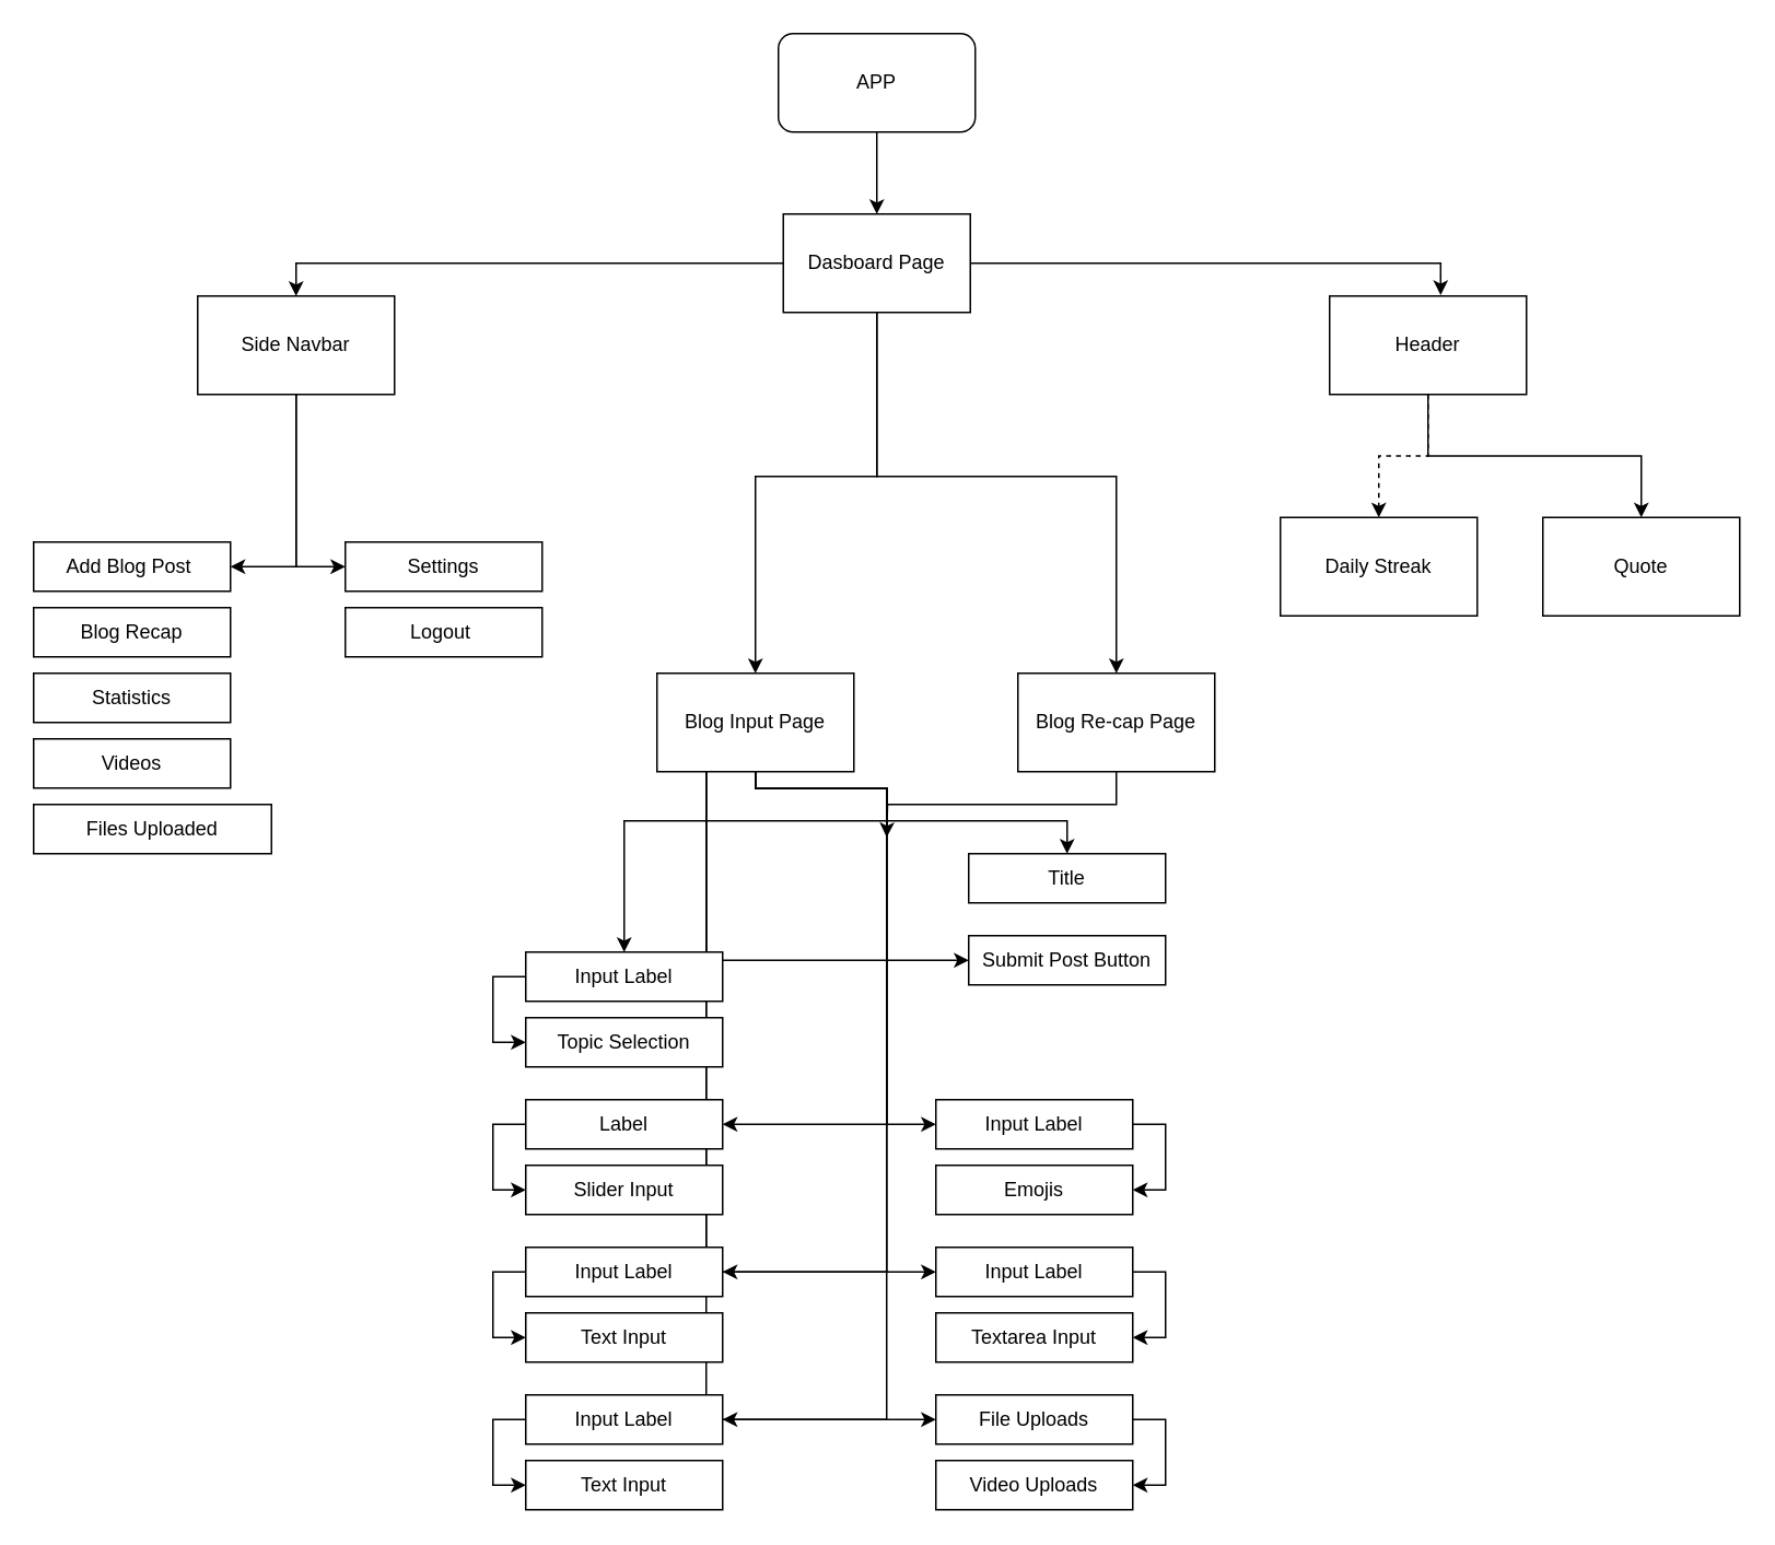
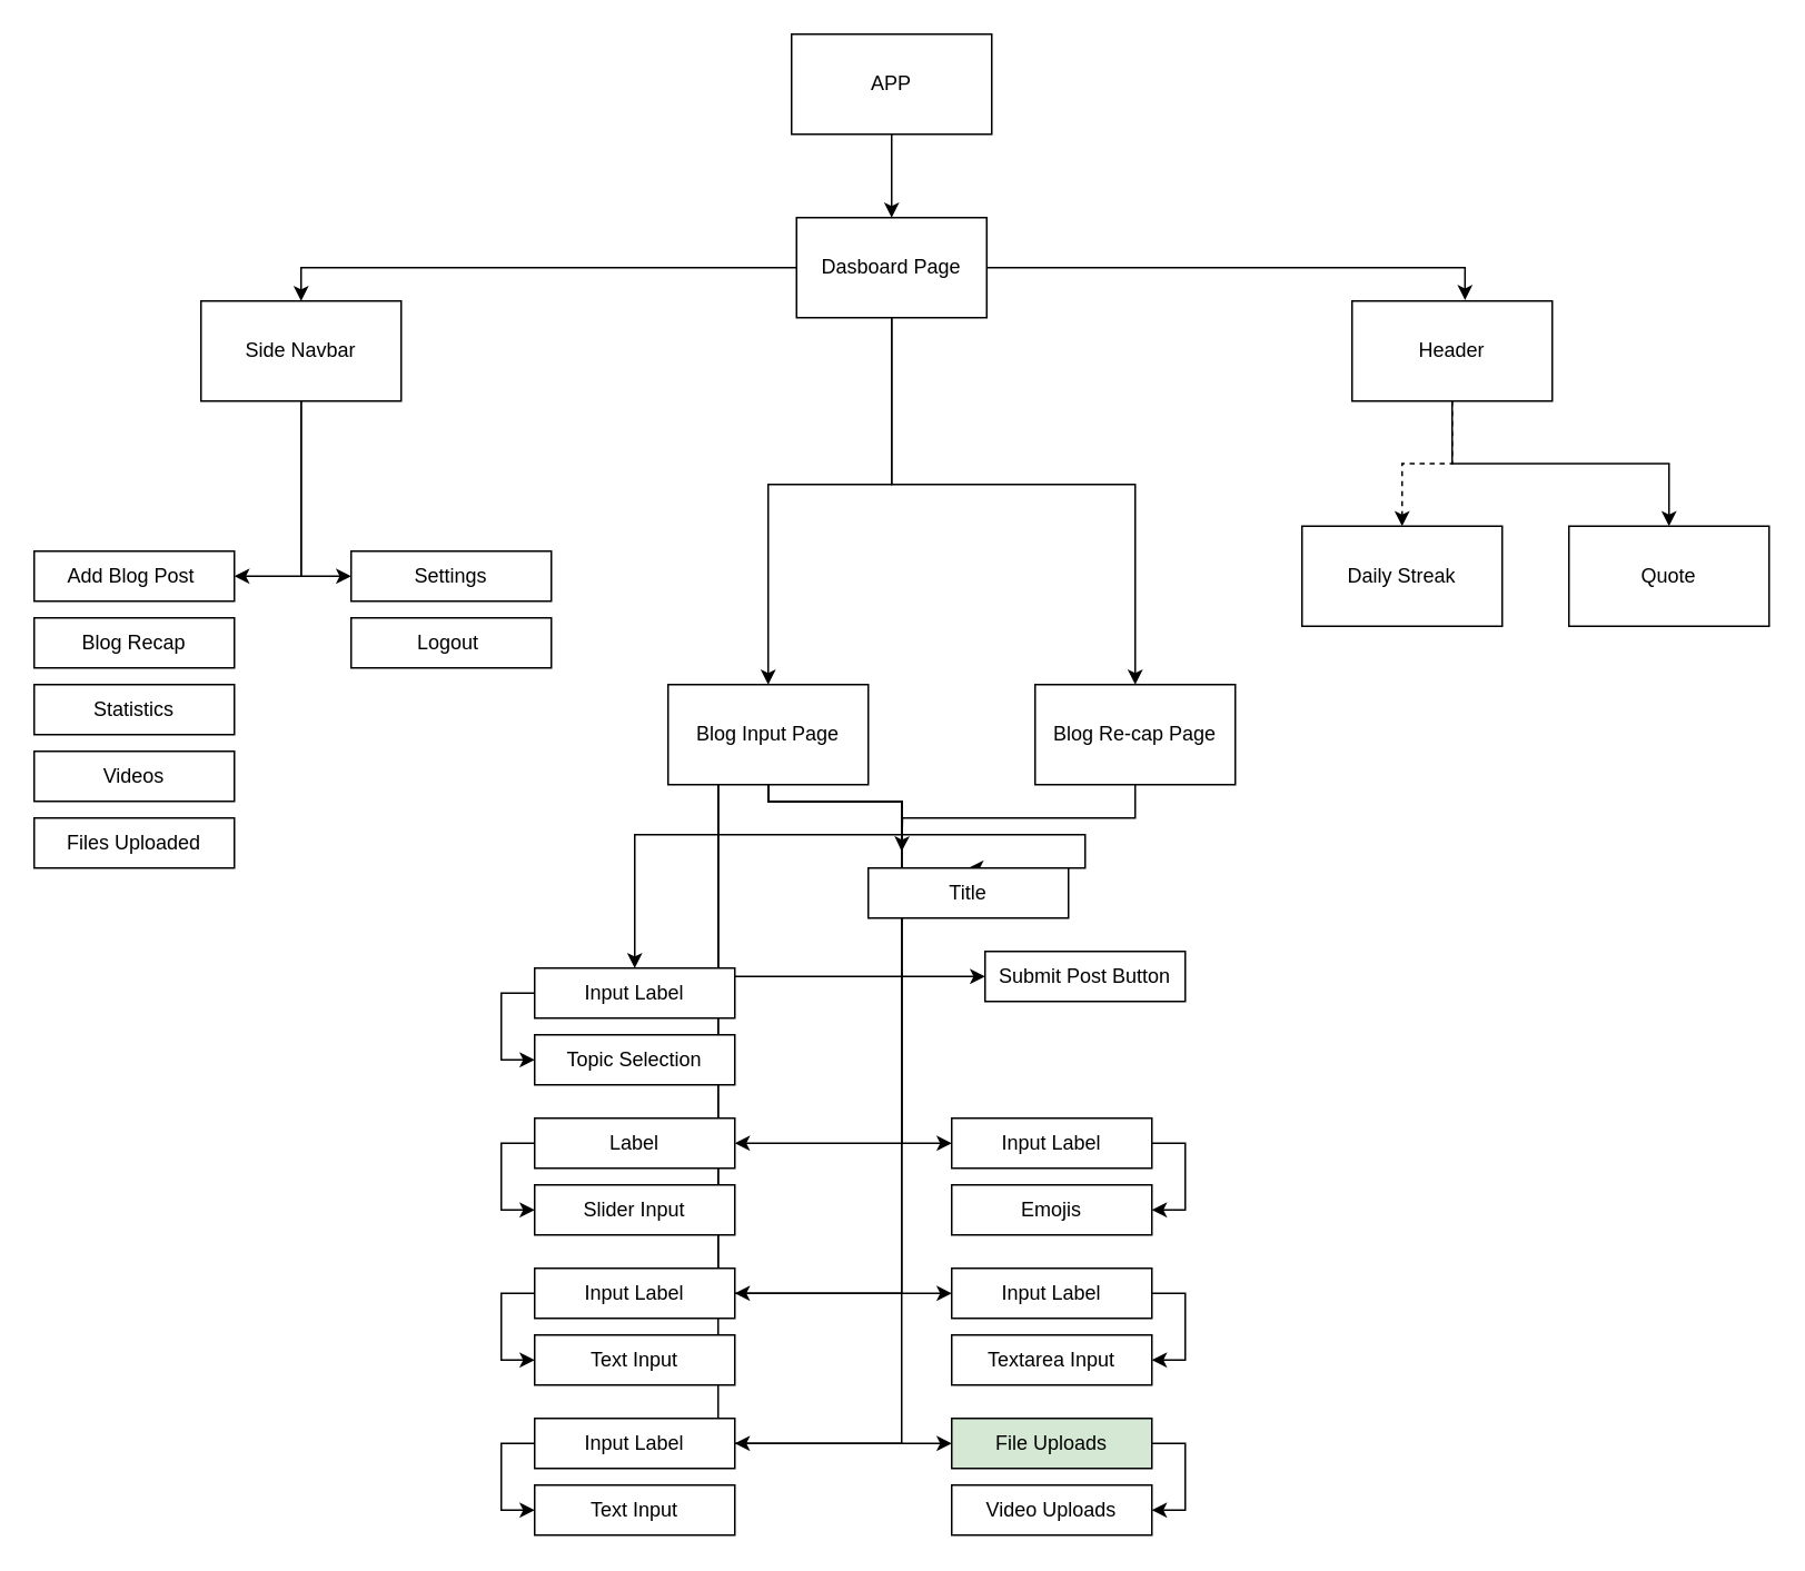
  <mxCell id="0" />
  <mxCell id="1" parent="0" />
  <mxCell id="2" style="edgeStyle=orthogonalEdgeStyle;rounded=0;orthogonalLoop=1;jettySize=auto;html=1;exitX=0.5;exitY=1;exitDx=0;exitDy=0;entryX=0.5;entryY=0;entryDx=0;entryDy=0;" edge="1" parent="1" source="3" target="8"><mxGeometry relative="1" as="geometry" /></mxCell>
- <mxCell id="3" value="APP" style="whiteSpace=wrap;html=1;rounded=1;" vertex="1" parent="1"><mxGeometry x="474" y="20" width="120" height="60" as="geometry" /></mxCell>
+ <mxCell id="3" value="APP" style="whiteSpace=wrap;html=1;" vertex="1" parent="1"><mxGeometry x="474" y="20" width="120" height="60" as="geometry" /></mxCell>
  <mxCell id="4" style="edgeStyle=orthogonalEdgeStyle;rounded=0;orthogonalLoop=1;jettySize=auto;html=1;entryX=0.5;entryY=0;entryDx=0;entryDy=0;" edge="1" parent="1" source="8" target="23"><mxGeometry relative="1" as="geometry" /></mxCell>
  <mxCell id="5" style="edgeStyle=orthogonalEdgeStyle;rounded=0;orthogonalLoop=1;jettySize=auto;html=1;exitX=1;exitY=0.5;exitDx=0;exitDy=0;entryX=0.564;entryY=-0.009;entryDx=0;entryDy=0;entryPerimeter=0;" edge="1" parent="1" source="8" target="26"><mxGeometry relative="1" as="geometry" /></mxCell>
  <mxCell id="6" style="edgeStyle=orthogonalEdgeStyle;rounded=0;orthogonalLoop=1;jettySize=auto;html=1;exitX=0.5;exitY=1;exitDx=0;exitDy=0;entryX=0.5;entryY=0;entryDx=0;entryDy=0;" edge="1" parent="1" source="8" target="20"><mxGeometry relative="1" as="geometry"><Array as="points"><mxPoint x="534" y="290" /><mxPoint x="460" y="290" /></Array></mxGeometry></mxCell>
  <mxCell id="7" style="edgeStyle=orthogonalEdgeStyle;rounded=0;orthogonalLoop=1;jettySize=auto;html=1;exitX=0.5;exitY=1;exitDx=0;exitDy=0;entryX=0.5;entryY=0;entryDx=0;entryDy=0;" edge="1" parent="1" source="8" target="10"><mxGeometry relative="1" as="geometry"><Array as="points"><mxPoint x="534" y="290" /><mxPoint x="680" y="290" /></Array></mxGeometry></mxCell>
  <mxCell id="8" value="Dasboard Page" style="whiteSpace=wrap;html=1;" vertex="1" parent="1"><mxGeometry x="477" y="130" width="114" height="60" as="geometry" /></mxCell>
  <mxCell id="9" style="edgeStyle=orthogonalEdgeStyle;rounded=0;orthogonalLoop=1;jettySize=auto;html=1;exitX=0.5;exitY=1;exitDx=0;exitDy=0;" edge="1" parent="1" source="10"><mxGeometry relative="1" as="geometry"><mxPoint x="540" y="510" as="targetPoint" /></mxGeometry></mxCell>
  <mxCell id="10" value="Blog Re-cap Page" style="whiteSpace=wrap;html=1;" vertex="1" parent="1"><mxGeometry x="620" y="410" width="120" height="60" as="geometry" /></mxCell>
  <mxCell id="11" style="edgeStyle=orthogonalEdgeStyle;rounded=0;orthogonalLoop=1;jettySize=auto;html=1;exitX=0.5;exitY=1;exitDx=0;exitDy=0;entryX=0.5;entryY=0;entryDx=0;entryDy=0;" edge="1" parent="1" source="20" target="37"><mxGeometry relative="1" as="geometry"><Array as="points"><mxPoint x="540" y="480" /><mxPoint x="540" y="500" /><mxPoint x="380" y="500" /></Array></mxGeometry></mxCell>
  <mxCell id="12" style="edgeStyle=orthogonalEdgeStyle;rounded=0;orthogonalLoop=1;jettySize=auto;html=1;exitX=0.5;exitY=1;exitDx=0;exitDy=0;entryX=0.5;entryY=0;entryDx=0;entryDy=0;" edge="1" parent="1" source="20" target="43"><mxGeometry relative="1" as="geometry"><Array as="points"><mxPoint x="540" y="480" /><mxPoint x="540" y="500" /><mxPoint x="650" y="500" /></Array></mxGeometry></mxCell>
  <mxCell id="13" style="edgeStyle=orthogonalEdgeStyle;rounded=0;orthogonalLoop=1;jettySize=auto;html=1;exitX=0.5;exitY=1;exitDx=0;exitDy=0;entryX=1;entryY=0.5;entryDx=0;entryDy=0;" edge="1" parent="1" source="20" target="42"><mxGeometry relative="1" as="geometry"><Array as="points"><mxPoint x="540" y="480" /><mxPoint x="540" y="685" /></Array></mxGeometry></mxCell>
  <mxCell id="14" style="edgeStyle=orthogonalEdgeStyle;rounded=0;orthogonalLoop=1;jettySize=auto;html=1;exitX=0.5;exitY=1;exitDx=0;exitDy=0;entryX=1;entryY=0.5;entryDx=0;entryDy=0;" edge="1" parent="1" source="20" target="54"><mxGeometry relative="1" as="geometry"><Array as="points"><mxPoint x="540" y="480" /><mxPoint x="540" y="775" /></Array></mxGeometry></mxCell>
  <mxCell id="15" style="edgeStyle=orthogonalEdgeStyle;rounded=0;orthogonalLoop=1;jettySize=auto;html=1;exitX=0.5;exitY=1;exitDx=0;exitDy=0;entryX=1;entryY=0.5;entryDx=0;entryDy=0;" edge="1" parent="1" source="20" target="57"><mxGeometry relative="1" as="geometry"><Array as="points"><mxPoint x="540" y="480" /><mxPoint x="540" y="865" /></Array></mxGeometry></mxCell>
  <mxCell id="16" style="edgeStyle=orthogonalEdgeStyle;rounded=0;orthogonalLoop=1;jettySize=auto;html=1;exitX=0.5;exitY=1;exitDx=0;exitDy=0;entryX=0;entryY=0.5;entryDx=0;entryDy=0;" edge="1" parent="1" source="20" target="48"><mxGeometry relative="1" as="geometry"><Array as="points"><mxPoint x="540" y="480" /><mxPoint x="540" y="685" /></Array></mxGeometry></mxCell>
  <mxCell id="17" style="edgeStyle=orthogonalEdgeStyle;rounded=0;orthogonalLoop=1;jettySize=auto;html=1;exitX=0.25;exitY=1;exitDx=0;exitDy=0;entryX=0;entryY=0.5;entryDx=0;entryDy=0;" edge="1" parent="1" source="20" target="40"><mxGeometry relative="1" as="geometry" /></mxCell>
  <mxCell id="18" style="edgeStyle=orthogonalEdgeStyle;rounded=0;orthogonalLoop=1;jettySize=auto;html=1;exitX=0.25;exitY=1;exitDx=0;exitDy=0;entryX=0;entryY=0.5;entryDx=0;entryDy=0;" edge="1" parent="1" source="20" target="45"><mxGeometry relative="1" as="geometry" /></mxCell>
  <mxCell id="19" style="edgeStyle=orthogonalEdgeStyle;rounded=0;orthogonalLoop=1;jettySize=auto;html=1;exitX=0.25;exitY=1;exitDx=0;exitDy=0;entryX=0;entryY=0.5;entryDx=0;entryDy=0;" edge="1" parent="1" source="20" target="58"><mxGeometry relative="1" as="geometry" /></mxCell>
  <mxCell id="20" value="Blog Input Page" style="whiteSpace=wrap;html=1;" vertex="1" parent="1"><mxGeometry x="400" y="410" width="120" height="60" as="geometry" /></mxCell>
  <mxCell id="21" style="edgeStyle=orthogonalEdgeStyle;rounded=0;orthogonalLoop=1;jettySize=auto;html=1;exitX=0.5;exitY=1;exitDx=0;exitDy=0;entryX=1;entryY=0.5;entryDx=0;entryDy=0;" edge="1" parent="1" source="23" target="34"><mxGeometry relative="1" as="geometry" /></mxCell>
  <mxCell id="22" style="edgeStyle=orthogonalEdgeStyle;rounded=0;orthogonalLoop=1;jettySize=auto;html=1;exitX=0.5;exitY=1;exitDx=0;exitDy=0;entryX=0;entryY=0.5;entryDx=0;entryDy=0;" edge="1" parent="1" source="23" target="29"><mxGeometry relative="1" as="geometry" /></mxCell>
  <mxCell id="23" value="Side Navbar" style="whiteSpace=wrap;html=1;" vertex="1" parent="1"><mxGeometry y="180" width="120" height="60" as="geometry" x="120" /></mxCell>
  <mxCell id="24" style="edgeStyle=orthogonalEdgeStyle;rounded=0;orthogonalLoop=1;jettySize=auto;html=1;exitX=0.5;exitY=1;exitDx=0;exitDy=0;" edge="1" parent="1" source="26" target="27"><mxGeometry relative="1" as="geometry" /></mxCell>
  <mxCell id="25" style="edgeStyle=orthogonalEdgeStyle;rounded=0;orthogonalLoop=1;jettySize=auto;html=1;exitX=0.5;exitY=1;exitDx=0;exitDy=0;entryX=0.5;entryY=0;entryDx=0;entryDy=0;dashed=1;" edge="1" parent="1" source="26" target="28"><mxGeometry relative="1" as="geometry" /></mxCell>
  <mxCell id="26" value="Header" style="whiteSpace=wrap;html=1;" vertex="1" parent="1"><mxGeometry x="810" y="180" width="120" height="60" as="geometry" /></mxCell>
  <mxCell id="27" value="Quote" style="whiteSpace=wrap;html=1;" vertex="1" parent="1"><mxGeometry x="940" y="315" width="120" height="60" as="geometry" /></mxCell>
  <mxCell id="28" value="Daily Streak" style="whiteSpace=wrap;html=1;" vertex="1" parent="1"><mxGeometry x="780" y="315" width="120" height="60" as="geometry" /></mxCell>
  <mxCell id="29" value="Settings" style="whiteSpace=wrap;html=1;" vertex="1" parent="1"><mxGeometry x="210" y="330" width="120" height="30" as="geometry" /></mxCell>
  <mxCell id="30" value="Logout&amp;nbsp;" style="whiteSpace=wrap;html=1;" vertex="1" parent="1"><mxGeometry x="210" y="370" width="120" height="30" as="geometry" /></mxCell>
- <mxCell id="31" value="Files Uploaded" style="whiteSpace=wrap;html=1;" vertex="1" parent="1"><mxGeometry x="20" y="490" width="145" height="30" as="geometry" /></mxCell>
+ <mxCell id="31" value="Files Uploaded" style="whiteSpace=wrap;html=1;" vertex="1" parent="1"><mxGeometry x="20" y="490" width="120" height="30" as="geometry" /></mxCell>
  <mxCell id="32" value="Videos" style="whiteSpace=wrap;html=1;" vertex="1" parent="1"><mxGeometry x="20" y="450" width="120" height="30" as="geometry" /></mxCell>
  <mxCell id="33" value="Statistics" style="whiteSpace=wrap;html=1;" vertex="1" parent="1"><mxGeometry x="20" y="410" width="120" height="30" as="geometry" /></mxCell>
  <mxCell id="34" value="Add Blog Post&amp;nbsp;" style="whiteSpace=wrap;html=1;" vertex="1" parent="1"><mxGeometry x="20" y="330" width="120" height="30" as="geometry" /></mxCell>
  <mxCell id="35" value="Blog Recap" style="whiteSpace=wrap;html=1;" vertex="1" parent="1"><mxGeometry x="20" y="370" width="120" height="30" as="geometry" /></mxCell>
  <mxCell id="36" style="edgeStyle=orthogonalEdgeStyle;rounded=0;orthogonalLoop=1;jettySize=auto;html=1;exitX=0;exitY=0.5;exitDx=0;exitDy=0;entryX=0;entryY=0.5;entryDx=0;entryDy=0;" edge="1" parent="1" source="37" target="49"><mxGeometry relative="1" as="geometry" /></mxCell>
  <mxCell id="37" value="Input Label" style="whiteSpace=wrap;html=1;" vertex="1" parent="1"><mxGeometry x="320" y="580" width="120" height="30" as="geometry" /></mxCell>
  <mxCell id="38" value="Video Uploads" style="whiteSpace=wrap;html=1;" vertex="1" parent="1"><mxGeometry x="570" y="890" width="120" height="30" as="geometry" /></mxCell>
  <mxCell id="39" style="edgeStyle=orthogonalEdgeStyle;rounded=0;orthogonalLoop=1;jettySize=auto;html=1;exitX=1;exitY=0.5;exitDx=0;exitDy=0;entryX=1;entryY=0.5;entryDx=0;entryDy=0;" edge="1" parent="1" source="40" target="46"><mxGeometry relative="1" as="geometry" /></mxCell>
  <mxCell id="40" value="Input Label" style="whiteSpace=wrap;html=1;" vertex="1" parent="1"><mxGeometry x="570" y="760" width="120" height="30" as="geometry" /></mxCell>
  <mxCell id="41" style="edgeStyle=orthogonalEdgeStyle;rounded=0;orthogonalLoop=1;jettySize=auto;html=1;exitX=0;exitY=0.5;exitDx=0;exitDy=0;entryX=0;entryY=0.5;entryDx=0;entryDy=0;" edge="1" parent="1" source="42" target="51"><mxGeometry relative="1" as="geometry" /></mxCell>
  <mxCell id="42" value="Label" style="whiteSpace=wrap;html=1;" vertex="1" parent="1"><mxGeometry x="320" y="670" width="120" height="30" as="geometry" /></mxCell>
- <mxCell id="43" value="Title" style="whiteSpace=wrap;html=1;" vertex="1" parent="1"><mxGeometry x="590" y="520" width="120" height="30" as="geometry" /></mxCell>
+ <mxCell id="43" value="Title" style="whiteSpace=wrap;html=1;" vertex="1" parent="1"><mxGeometry x="520" y="520" width="120" height="30" as="geometry" /></mxCell>
  <mxCell id="44" style="edgeStyle=orthogonalEdgeStyle;rounded=0;orthogonalLoop=1;jettySize=auto;html=1;exitX=1;exitY=0.5;exitDx=0;exitDy=0;entryX=1;entryY=0.5;entryDx=0;entryDy=0;" edge="1" parent="1" source="45" target="38"><mxGeometry relative="1" as="geometry" /></mxCell>
- <mxCell id="45" value="File Uploads" style="whiteSpace=wrap;html=1;" vertex="1" parent="1"><mxGeometry x="570" y="850" width="120" height="30" as="geometry" /></mxCell>
+ <mxCell id="45" value="File Uploads" style="whiteSpace=wrap;html=1;fillColor=#d5e8d4;" vertex="1" parent="1"><mxGeometry x="570" y="850" width="120" height="30" as="geometry" /></mxCell>
  <mxCell id="46" value="Textarea Input" style="whiteSpace=wrap;html=1;" vertex="1" parent="1"><mxGeometry x="570" y="800" width="120" height="30" as="geometry" /></mxCell>
  <mxCell id="47" style="edgeStyle=orthogonalEdgeStyle;rounded=0;orthogonalLoop=1;jettySize=auto;html=1;exitX=1;exitY=0.5;exitDx=0;exitDy=0;entryX=1;entryY=0.5;entryDx=0;entryDy=0;" edge="1" parent="1" source="48" target="50"><mxGeometry relative="1" as="geometry" /></mxCell>
  <mxCell id="48" value="Input Label" style="whiteSpace=wrap;html=1;" vertex="1" parent="1"><mxGeometry x="570" y="670" width="120" height="30" as="geometry" /></mxCell>
  <mxCell id="49" value="Topic Selection" style="whiteSpace=wrap;html=1;" vertex="1" parent="1"><mxGeometry x="320" y="620" width="120" height="30" as="geometry" /></mxCell>
  <mxCell id="50" value="Emojis" style="whiteSpace=wrap;html=1;" vertex="1" parent="1"><mxGeometry x="570" y="710" width="120" height="30" as="geometry" /></mxCell>
  <mxCell id="51" value="Slider Input" style="whiteSpace=wrap;html=1;" vertex="1" parent="1"><mxGeometry x="320" y="710" width="120" height="30" as="geometry" /></mxCell>
  <mxCell id="52" value="Text Input" style="whiteSpace=wrap;html=1;" vertex="1" parent="1"><mxGeometry x="320" y="800" width="120" height="30" as="geometry" /></mxCell>
  <mxCell id="53" style="edgeStyle=orthogonalEdgeStyle;rounded=0;orthogonalLoop=1;jettySize=auto;html=1;exitX=0;exitY=0.5;exitDx=0;exitDy=0;entryX=0;entryY=0.5;entryDx=0;entryDy=0;" edge="1" parent="1" source="54" target="52"><mxGeometry relative="1" as="geometry" /></mxCell>
  <mxCell id="54" value="Input Label" style="whiteSpace=wrap;html=1;" vertex="1" parent="1"><mxGeometry x="320" y="760" width="120" height="30" as="geometry" /></mxCell>
  <mxCell id="55" value="Text Input" style="whiteSpace=wrap;html=1;" vertex="1" parent="1"><mxGeometry x="320" y="890" width="120" height="30" as="geometry" /></mxCell>
  <mxCell id="56" style="edgeStyle=orthogonalEdgeStyle;rounded=0;orthogonalLoop=1;jettySize=auto;html=1;exitX=0;exitY=0.5;exitDx=0;exitDy=0;entryX=0;entryY=0.5;entryDx=0;entryDy=0;" edge="1" parent="1" source="57" target="55"><mxGeometry relative="1" as="geometry" /></mxCell>
  <mxCell id="57" value="Input Label" style="whiteSpace=wrap;html=1;" vertex="1" parent="1"><mxGeometry x="320" y="850" width="120" height="30" as="geometry" /></mxCell>
  <mxCell id="58" value="Submit Post Button" style="whiteSpace=wrap;html=1;" vertex="1" parent="1"><mxGeometry x="590" y="570" width="120" height="30" as="geometry" /></mxCell>
